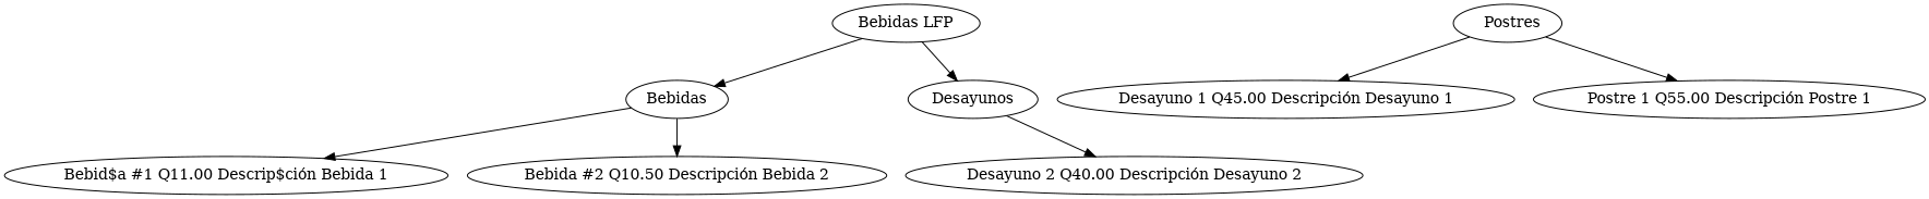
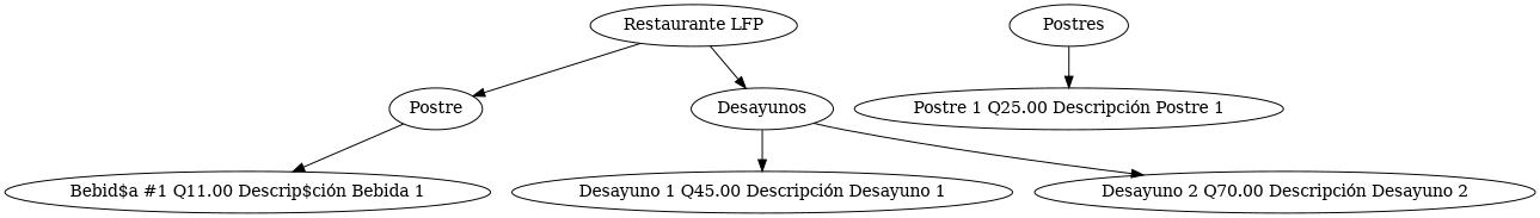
  digraph {
-   n1 [label="Bebidas LFP"]
-   n2 [label=Bebidas]
+   n1 [label="Restaurante LFP"]
+   n2 [label=Postre]
    n3 [label=Desayunos]
    n4 [label="Bebid$a #1 Q11.00 Descrip$ción Bebida 1"]
-   n5 [label="Bebida #2 Q10.50 Descripción Bebida 2"]
    n6 [label="Desayuno 1 Q45.00 Descripción Desayuno 1"]
-   n7 [label="Desayuno 2 Q40.00 Descripción Desayuno 2"]
+   n7 [label="Desayuno 2 Q70.00 Descripción Desayuno 2"]
    n8 [label="  Postres"]
-   n9 [label="Postre 1 Q55.00 Descripción Postre 1"]
+   n9 [label="Postre 1 Q25.00 Descripción Postre 1"]
    n1 -> n2
    n1 -> n3
    n2 -> n4
-   n2 -> n5
-   n8 -> n6
+   n3 -> n6
    n3 -> n7
    n8 -> n9
  }
